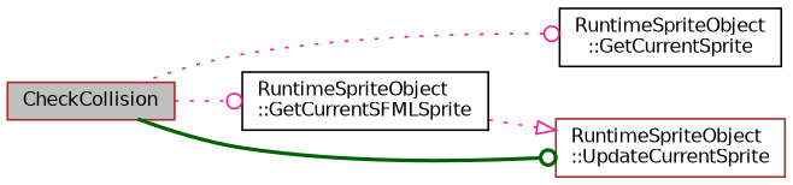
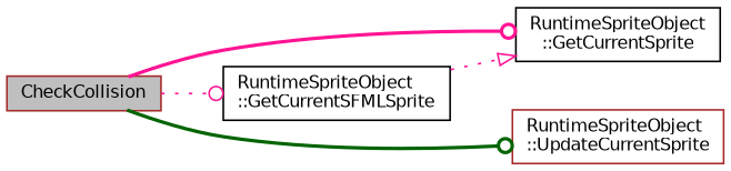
  digraph {
    rankdir=LR
    node [color=brown fillcolor=white fontname=Helvetica fontsize=10 shape=record style=filled]
    edge [arrowhead=odot color=deeppink fontname=Helvetica fontsize=10 labelfontname=Helvetica labelfontsize=10 style=dotted]
    n1 [fillcolor=grey75 fontcolor=black height=0.2 label=CheckCollision width=0.4]
    n2 [color=black height=0.2 label="RuntimeSpriteObject\l::GetCurrentSFMLSprite" width=0.4]
    n3 [color=black height=0.2 label="RuntimeSpriteObject\l::GetCurrentSprite" width=0.4]
    n4 [height=0.2 label="RuntimeSpriteObject\l::UpdateCurrentSprite" width=0.4]
    n1 -> n2
-   n1 -> n3
+   n1 -> n3 [style=bold]
    n1 -> n4 [color=darkgreen style=bold]
-   n2 -> n4 [arrowhead=onormal]
+   n2 -> n3 [arrowhead=onormal]
  }
